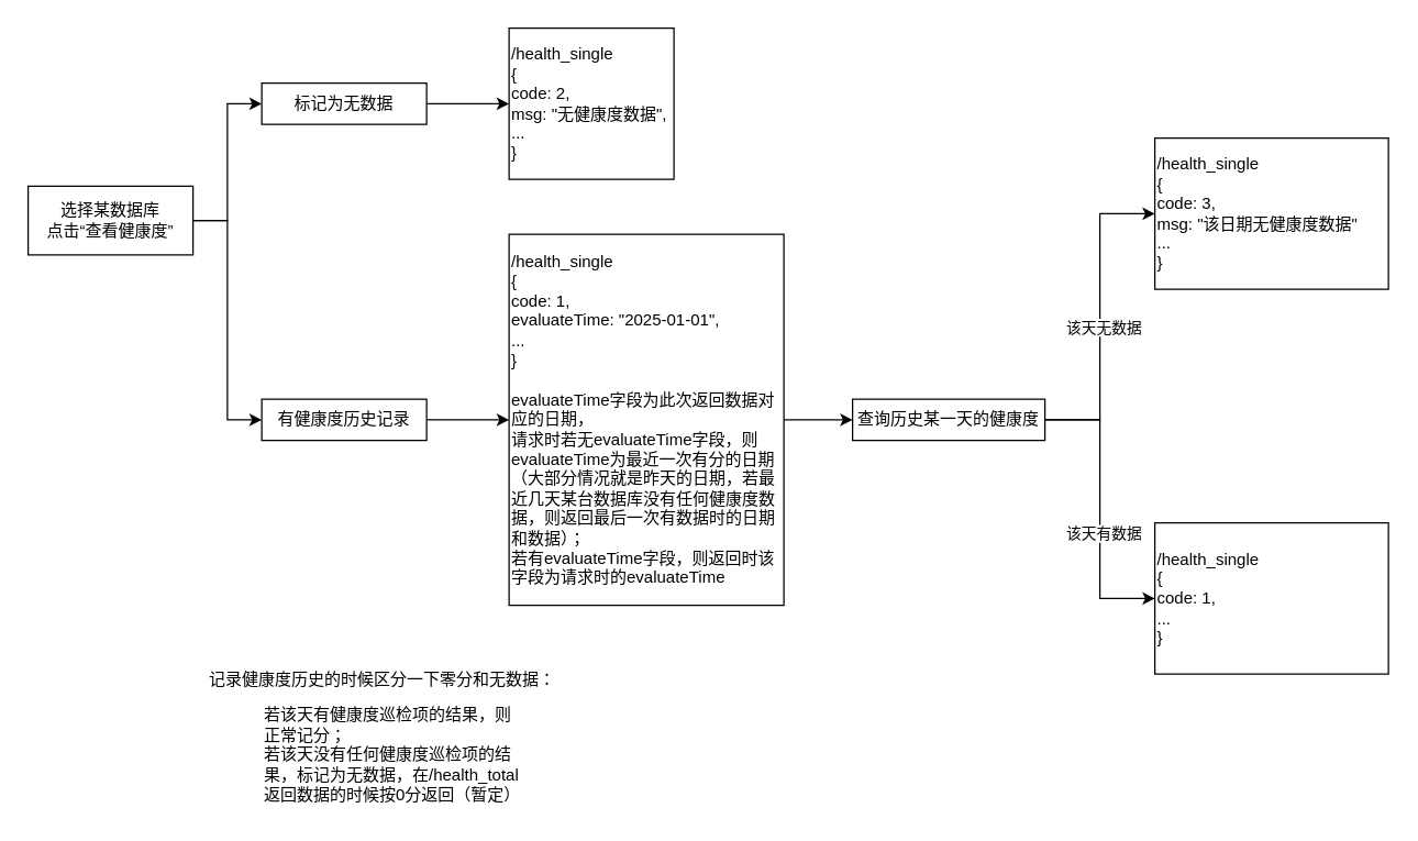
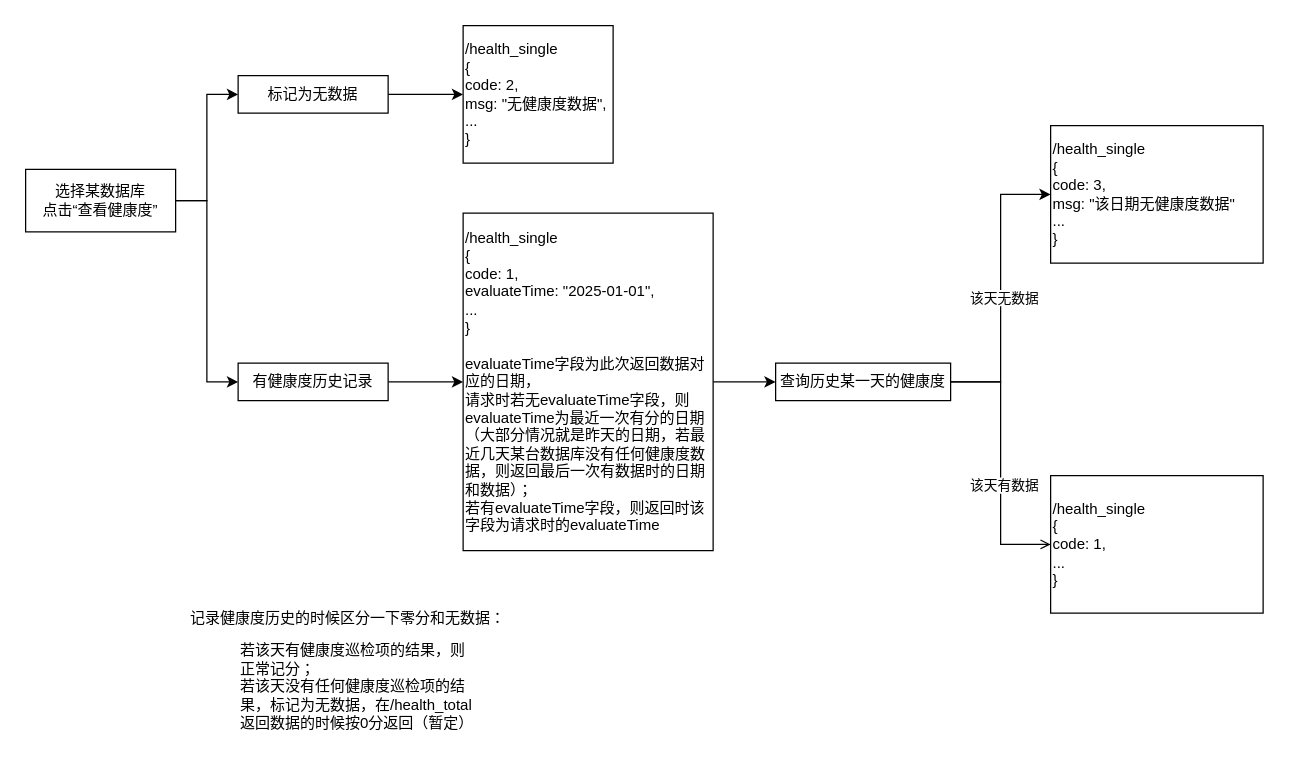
  <mxCell id="0" />
  <mxCell id="1" parent="0" />
  <mxCell id="2" style="edgeStyle=orthogonalEdgeStyle;rounded=0;orthogonalLoop=1;jettySize=auto;html=1;exitX=1;exitY=0.5;exitDx=0;exitDy=0;entryX=0;entryY=0.5;entryDx=0;entryDy=0;" parent="1" source="4" target="6" edge="1"><mxGeometry relative="1" as="geometry" /></mxCell>
  <mxCell id="3" style="edgeStyle=orthogonalEdgeStyle;rounded=0;orthogonalLoop=1;jettySize=auto;html=1;exitX=1;exitY=0.5;exitDx=0;exitDy=0;entryX=0;entryY=0.5;entryDx=0;entryDy=0;" parent="1" source="4" target="8" edge="1"><mxGeometry relative="1" as="geometry" /></mxCell>
  <mxCell id="4" value="&lt;div&gt;选择某数据库&lt;/div&gt;&lt;div&gt;点击“查看健康度”&lt;br&gt;&lt;/div&gt;" style="rounded=0;whiteSpace=wrap;html=1;" parent="1" vertex="1"><mxGeometry x="20" y="135" width="120" height="50" as="geometry" /></mxCell>
  <mxCell id="5" style="edgeStyle=orthogonalEdgeStyle;rounded=0;orthogonalLoop=1;jettySize=auto;html=1;exitX=1;exitY=0.5;exitDx=0;exitDy=0;entryX=0;entryY=0.5;entryDx=0;entryDy=0;" parent="1" source="6" target="9" edge="1"><mxGeometry relative="1" as="geometry" /></mxCell>
  <mxCell id="6" value="标记为无数据" style="rounded=0;whiteSpace=wrap;html=1;" parent="1" vertex="1"><mxGeometry x="190" y="60" width="120" height="30" as="geometry" /></mxCell>
  <mxCell id="7" style="edgeStyle=orthogonalEdgeStyle;rounded=0;orthogonalLoop=1;jettySize=auto;html=1;exitX=1;exitY=0.5;exitDx=0;exitDy=0;entryX=0;entryY=0.5;entryDx=0;entryDy=0;" parent="1" source="8" target="11" edge="1"><mxGeometry relative="1" as="geometry" /></mxCell>
  <mxCell id="8" value="有健康度历史记录" style="rounded=0;whiteSpace=wrap;html=1;" parent="1" vertex="1"><mxGeometry x="190" y="290" width="120" height="30" as="geometry" /></mxCell>
  <mxCell id="9" value="&lt;div align=&quot;left&quot;&gt;/health_single&lt;/div&gt;&lt;div align=&quot;left&quot;&gt;{&lt;/div&gt;&lt;div align=&quot;left&quot;&gt;code: 2,&amp;nbsp;&lt;/div&gt;&lt;div align=&quot;left&quot;&gt;msg: &quot;无健康度数据&quot;,&lt;/div&gt;&lt;div align=&quot;left&quot;&gt;...&lt;br&gt;&lt;/div&gt;&lt;div align=&quot;left&quot;&gt;}&lt;br&gt;&lt;/div&gt;" style="rounded=0;whiteSpace=wrap;html=1;align=left;" parent="1" vertex="1"><mxGeometry x="370" y="20" width="120" height="110" as="geometry" /></mxCell>
  <mxCell id="10" style="edgeStyle=orthogonalEdgeStyle;rounded=0;orthogonalLoop=1;jettySize=auto;html=1;exitX=1;exitY=0.5;exitDx=0;exitDy=0;entryX=0;entryY=0.5;entryDx=0;entryDy=0;" parent="1" source="11" target="16" edge="1"><mxGeometry relative="1" as="geometry" /></mxCell>
  <mxCell id="11" value="&lt;div align=&quot;left&quot;&gt;/health_single&lt;/div&gt;&lt;div align=&quot;left&quot;&gt;{&lt;/div&gt;&lt;div align=&quot;left&quot;&gt;code: 1,&amp;nbsp;&lt;/div&gt;&lt;div align=&quot;left&quot;&gt;evaluateTime: &quot;2025-01-01&quot;,&lt;/div&gt;&lt;div align=&quot;left&quot;&gt;...&lt;br&gt;&lt;/div&gt;&lt;div align=&quot;left&quot;&gt;}&lt;/div&gt;&lt;div align=&quot;left&quot;&gt;&lt;br&gt;&lt;/div&gt;&lt;div align=&quot;left&quot;&gt;evaluateTime字段为此次返回数据对应的日期，&lt;br&gt;&lt;/div&gt;&lt;div align=&quot;left&quot;&gt;请求时若无evaluateTime字段，则evaluateTime为最近一次有分的日期（大部分情况就是昨天的日期，若最近几天某台数据库没有任何健康度数据，则返回最后一次有数据时的日期和数据）；&lt;/div&gt;&lt;div align=&quot;left&quot;&gt;若有evaluateTime字段，则返回时该字段为请求时的evaluateTime&lt;br&gt;&lt;/div&gt;" style="rounded=0;whiteSpace=wrap;html=1;align=left;" parent="1" vertex="1"><mxGeometry x="370" y="170" width="200" height="270" as="geometry" /></mxCell>
  <mxCell id="12" style="edgeStyle=orthogonalEdgeStyle;rounded=0;orthogonalLoop=1;jettySize=auto;html=1;exitX=1;exitY=0.5;exitDx=0;exitDy=0;entryX=0;entryY=0.5;entryDx=0;entryDy=0;" parent="1" source="16" target="17" edge="1"><mxGeometry relative="1" as="geometry" /></mxCell>
  <mxCell id="13" value="该天无数据" style="edgeLabel;html=1;align=center;verticalAlign=middle;resizable=0;points=[];" parent="12" vertex="1" connectable="0"><mxGeometry x="-0.057" y="-2" relative="1" as="geometry"><mxPoint as="offset" /></mxGeometry></mxCell>
- <mxCell id="14" style="edgeStyle=orthogonalEdgeStyle;rounded=0;orthogonalLoop=1;jettySize=auto;html=1;exitX=1;exitY=0.5;exitDx=0;exitDy=0;entryX=0;entryY=0.5;entryDx=0;entryDy=0;" parent="1" source="16" target="18" edge="1"><mxGeometry relative="1" as="geometry" /></mxCell>
+ <mxCell id="14" style="edgeStyle=orthogonalEdgeStyle;rounded=0;orthogonalLoop=1;jettySize=auto;html=1;exitX=1;exitY=0.5;exitDx=0;exitDy=0;entryX=0;entryY=0.5;entryDx=0;entryDy=0;endArrow=open;" parent="1" source="16" target="18" edge="1"><mxGeometry relative="1" as="geometry" /></mxCell>
  <mxCell id="15" value="该天有数据" style="edgeLabel;html=1;align=center;verticalAlign=middle;resizable=0;points=[];" parent="14" vertex="1" connectable="0"><mxGeometry x="0.165" y="2" relative="1" as="geometry"><mxPoint as="offset" /></mxGeometry></mxCell>
  <mxCell id="16" value="查询历史某一天的健康度" style="rounded=0;whiteSpace=wrap;html=1;" parent="1" vertex="1"><mxGeometry x="620" y="290" width="140" height="30" as="geometry" /></mxCell>
  <mxCell id="17" value="&lt;div align=&quot;left&quot;&gt;/health_single&lt;/div&gt;&lt;div align=&quot;left&quot;&gt;{&lt;/div&gt;&lt;div align=&quot;left&quot;&gt;code: 3,&lt;/div&gt;&lt;div align=&quot;left&quot;&gt;msg: &quot;该日期无健康度数据&quot;&lt;/div&gt;&lt;div align=&quot;left&quot;&gt;...&lt;br&gt;&lt;/div&gt;&lt;div align=&quot;left&quot;&gt;}&lt;/div&gt;" style="rounded=0;whiteSpace=wrap;html=1;align=left;" parent="1" vertex="1"><mxGeometry x="840" y="100" width="170" height="110" as="geometry" /></mxCell>
  <mxCell id="18" value="&lt;div align=&quot;left&quot;&gt;/health_single&lt;/div&gt;&lt;div align=&quot;left&quot;&gt;{&lt;/div&gt;&lt;div align=&quot;left&quot;&gt;code: 1,&lt;/div&gt;&lt;div align=&quot;left&quot;&gt;...&lt;br&gt;&lt;/div&gt;&lt;div align=&quot;left&quot;&gt;}&lt;/div&gt;" style="rounded=0;whiteSpace=wrap;html=1;align=left;" parent="1" vertex="1"><mxGeometry x="840" y="380" width="170" height="110" as="geometry" /></mxCell>
  <mxCell id="19" value="&lt;div&gt;记录健康度历史的时候区分一下零分和无数据：&lt;/div&gt;&lt;blockquote&gt;&lt;div&gt;若该天有健康度巡检项的结果，则正常记分；&lt;/div&gt;&lt;div&gt;若该天没有任何健康度巡检项的结果，标记为无数据，在/health_total返回数据的时候按0分返回（暂定）&lt;/div&gt;&lt;/blockquote&gt;" style="text;html=1;whiteSpace=wrap;overflow=hidden;rounded=0;" parent="1" vertex="1"><mxGeometry x="150" y="480" width="270" height="110" as="geometry" /></mxCell>
